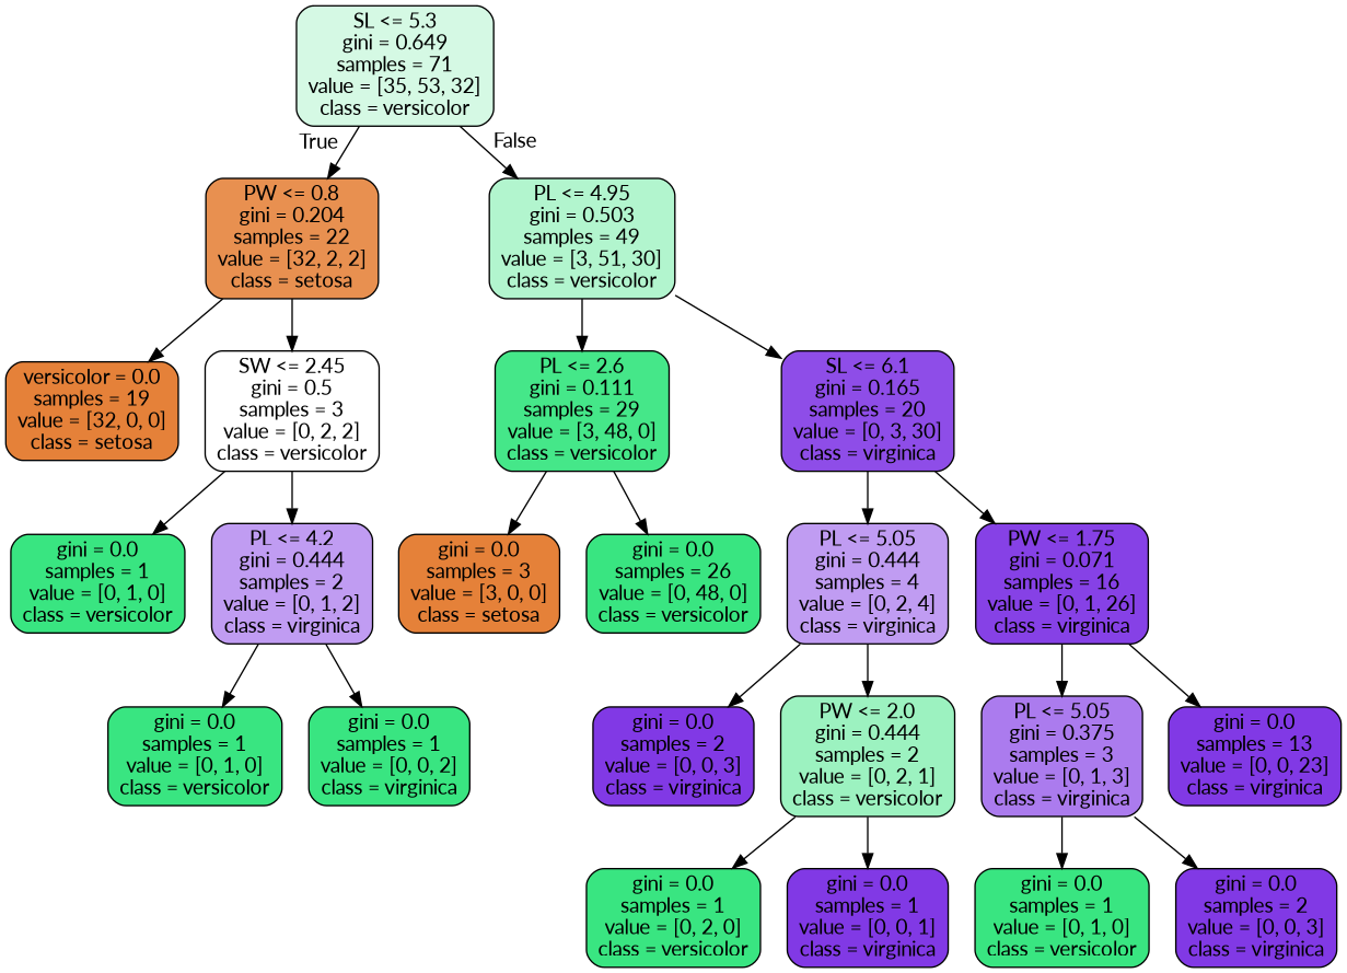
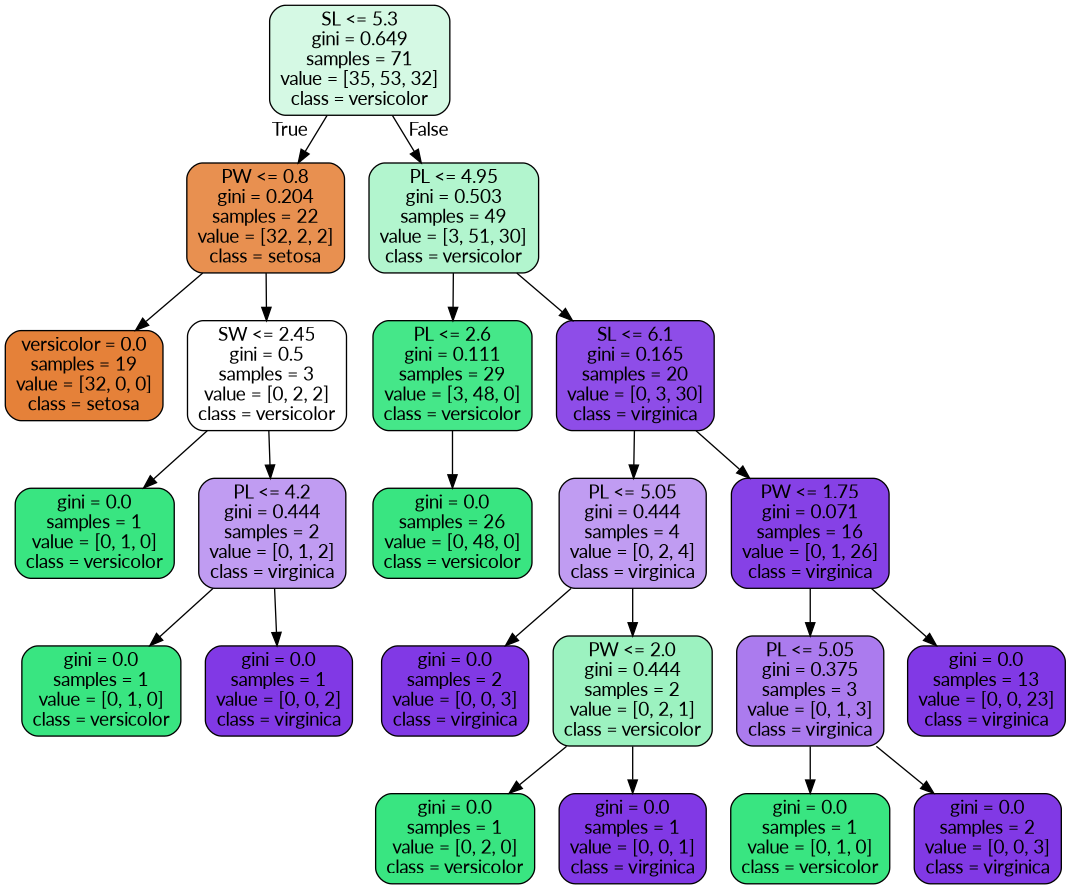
  digraph {
    fontname=Lato
    node [color=black fillcolor="#39e581" fontname=Lato shape=box style="filled, rounded"]
    edge [fontname=Lato]
    n1 [fillcolor="#d5f9e4" label="SL <= 5.3\ngini = 0.649\nsamples = 71\nvalue = [35, 53, 32]\nclass = versicolor"]
    n2 [fillcolor="#e89050" label="PW <= 0.8\ngini = 0.204\nsamples = 22\nvalue = [32, 2, 2]\nclass = setosa"]
    n3 [fillcolor="#b2f5ce" label="PL <= 4.95\ngini = 0.503\nsamples = 49\nvalue = [3, 51, 30]\nclass = versicolor"]
    n4 [fillcolor="#e58139" label="versicolor = 0.0\nsamples = 19\nvalue = [32, 0, 0]\nclass = setosa"]
    n5 [fillcolor="#ffffff" label="SW <= 2.45\ngini = 0.5\nsamples = 3\nvalue = [0, 2, 2]\nclass = versicolor"]
    n6 [fillcolor="#45e789" label="PL <= 2.6\ngini = 0.111\nsamples = 29\nvalue = [3, 48, 0]\nclass = versicolor"]
    n7 [fillcolor="#8e4de8" label="SL <= 6.1\ngini = 0.165\nsamples = 20\nvalue = [0, 3, 30]\nclass = virginica"]
    n8 [label="gini = 0.0\nsamples = 1\nvalue = [0, 1, 0]\nclass = versicolor"]
    n9 [fillcolor="#c09cf2" label="PL <= 4.2\ngini = 0.444\nsamples = 2\nvalue = [0, 1, 2]\nclass = virginica"]
    n10 [label="gini = 0.0\nsamples = 1\nvalue = [0, 1, 0]\nclass = versicolor"]
-   n11 [label="gini = 0.0\nsamples = 1\nvalue = [0, 0, 2]\nclass = virginica"]
-   n12 [fillcolor="#e58139" label="gini = 0.0\nsamples = 3\nvalue = [3, 0, 0]\nclass = setosa"]
+   n11 [fillcolor="#8139e5" label="gini = 0.0\nsamples = 1\nvalue = [0, 0, 2]\nclass = virginica"]
    n13 [label="gini = 0.0\nsamples = 26\nvalue = [0, 48, 0]\nclass = versicolor"]
    n14 [fillcolor="#c09cf2" label="PL <= 5.05\ngini = 0.444\nsamples = 4\nvalue = [0, 2, 4]\nclass = virginica"]
    n15 [fillcolor="#8641e6" label="PW <= 1.75\ngini = 0.071\nsamples = 16\nvalue = [0, 1, 26]\nclass = virginica"]
    n16 [fillcolor="#8139e5" label="gini = 0.0\nsamples = 2\nvalue = [0, 0, 3]\nclass = virginica"]
    n17 [fillcolor="#9cf2c0" label="PW <= 2.0\ngini = 0.444\nsamples = 2\nvalue = [0, 2, 1]\nclass = versicolor"]
    n18 [fillcolor="#ab7bee" label="PL <= 5.05\ngini = 0.375\nsamples = 3\nvalue = [0, 1, 3]\nclass = virginica"]
    n19 [fillcolor="#8139e5" label="gini = 0.0\nsamples = 13\nvalue = [0, 0, 23]\nclass = virginica"]
    n20 [label="gini = 0.0\nsamples = 1\nvalue = [0, 2, 0]\nclass = versicolor"]
    n21 [fillcolor="#8139e5" label="gini = 0.0\nsamples = 1\nvalue = [0, 0, 1]\nclass = virginica"]
    n22 [label="gini = 0.0\nsamples = 1\nvalue = [0, 1, 0]\nclass = versicolor"]
    n23 [fillcolor="#8139e5" label="gini = 0.0\nsamples = 2\nvalue = [0, 0, 3]\nclass = virginica"]
    n1 -> n2 [headlabel=True labelangle=45 labeldistance=2.5]
    n1 -> n3 [headlabel=False labelangle=-45 labeldistance=2.5]
    n2 -> n4
    n2 -> n5
    n3 -> n6
    n3 -> n7
    n5 -> n8
    n5 -> n9
-   n6 -> n12
    n6 -> n13
    n7 -> n14
    n7 -> n15
    n9 -> n10
    n9 -> n11
    n14 -> n16
    n14 -> n17
    n15 -> n18
    n15 -> n19
    n17 -> n20
    n17 -> n21
    n18 -> n22
    n18 -> n23
  }
